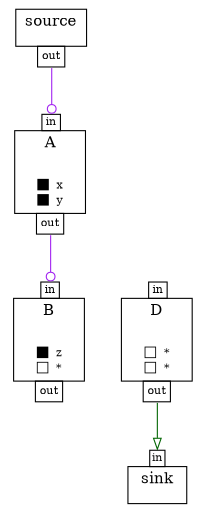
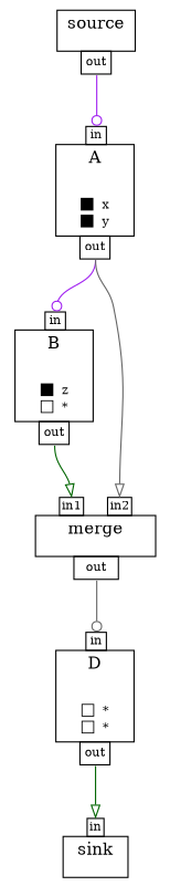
  digraph {
    rankdir=TB
    node [shape=plaintext]
    edge [arrowhead=odot fontsize=10 labelangle=45 labeldistance=2.0 tailport=out4 color=purple]
    n1 [label=< <TABLE BORDER="0" CELLBORDER="0" CELLSPACING="0" CELLPADDING="0"><TR><TD COLSPAN="1" BORDER="1" CELLPADDING="4">source<BR/><FONT POINT-SIZE="10">&nbsp;</FONT></TD></TR><TR><TD COLSPAN="1" BORDER="0"><TABLE BORDER="0" CELLBORDER="0" CELLSPACING="0" CELLPADDING="0"><TR><TD WIDTH="20"></TD><TD BORDER="1" CELLPADDING="3" PORT="out1"><FONT POINT-SIZE="10">out</FONT></TD><TD WIDTH="20"></TD></TR></TABLE></TD></TR></TABLE> >]
    n2 [label=< <TABLE BORDER="0" CELLBORDER="0" CELLSPACING="0" CELLPADDING="0"><TR><TD WIDTH="20"></TD><TD BORDER="1" CELLPADDING="1" PORT="in16"><FONT POINT-SIZE="10">in</FONT></TD><TD WIDTH="20"></TD></TR><TR><TD COLSPAN="3" BORDER="1" CELLPADDING="4">sink<BR/><FONT POINT-SIZE="10">&nbsp;</FONT></TD></TR></TABLE> >]
    n3 [label=< <TABLE BORDER="0" CELLBORDER="0" CELLSPACING="0" CELLPADDING="0"><TR><TD WIDTH="20"></TD><TD BORDER="1" CELLPADDING="1" PORT="in3"><FONT POINT-SIZE="10">in</FONT></TD><TD WIDTH="20"></TD></TR><TR><TD COLSPAN="3" BORDER="1" CELLPADDING="4">A<BR/><FONT POINT-SIZE="10">&nbsp;</FONT><BR/><BR/>&#x25A0; <FONT POINT-SIZE="10">x</FONT><BR/>&#x25A0; <FONT POINT-SIZE="10">y</FONT><BR/></TD></TR><TR><TD COLSPAN="3" BORDER="0"><TABLE BORDER="0" CELLBORDER="0" CELLSPACING="0" CELLPADDING="0"><TR><TD WIDTH="20"></TD><TD BORDER="1" CELLPADDING="3" PORT="out4"><FONT POINT-SIZE="10">out</FONT></TD><TD WIDTH="20"></TD></TR></TABLE></TD></TR></TABLE> >]
    n4 [label=< <TABLE BORDER="0" CELLBORDER="0" CELLSPACING="0" CELLPADDING="0"><TR><TD WIDTH="20"></TD><TD BORDER="1" CELLPADDING="1" PORT="in6"><FONT POINT-SIZE="10">in</FONT></TD><TD WIDTH="20"></TD></TR><TR><TD COLSPAN="3" BORDER="1" CELLPADDING="4">B<BR/><FONT POINT-SIZE="10">&nbsp;</FONT><BR/><BR/>&#x25A0; <FONT POINT-SIZE="10">z</FONT><BR/>&#x25A1; <FONT POINT-SIZE="10">*</FONT><BR/></TD></TR><TR><TD COLSPAN="3" BORDER="0"><TABLE BORDER="0" CELLBORDER="0" CELLSPACING="0" CELLPADDING="0"><TR><TD WIDTH="20"></TD><TD BORDER="1" CELLPADDING="3" PORT="out7"><FONT POINT-SIZE="10">out</FONT></TD><TD WIDTH="20"></TD></TR></TABLE></TD></TR></TABLE> >]
+   n5 [label=< <TABLE BORDER="0" CELLBORDER="0" CELLSPACING="0" CELLPADDING="0"><TR><TD WIDTH="20"></TD><TD BORDER="1" CELLPADDING="1" PORT="in9"><FONT POINT-SIZE="10">in1</FONT></TD><TD WIDTH="20"></TD><TD BORDER="1" CELLPADDING="1" PORT="in10"><FONT POINT-SIZE="10">in2</FONT></TD><TD WIDTH="20"></TD></TR><TR><TD COLSPAN="5" BORDER="1" CELLPADDING="4">merge<BR/><FONT POINT-SIZE="10">&nbsp;</FONT></TD></TR><TR><TD COLSPAN="5" BORDER="0"><TABLE BORDER="0" CELLBORDER="0" CELLSPACING="0" CELLPADDING="0"><TR><TD WIDTH="20"></TD><TD BORDER="1" CELLPADDING="3" PORT="out11"><FONT POINT-SIZE="10">out</FONT></TD><TD WIDTH="20"></TD></TR></TABLE></TD></TR></TABLE> >]
    n6 [label=< <TABLE BORDER="0" CELLBORDER="0" CELLSPACING="0" CELLPADDING="0"><TR><TD WIDTH="20"></TD><TD BORDER="1" CELLPADDING="1" PORT="in13"><FONT POINT-SIZE="10">in</FONT></TD><TD WIDTH="20"></TD></TR><TR><TD COLSPAN="3" BORDER="1" CELLPADDING="4">D<BR/><FONT POINT-SIZE="10">&nbsp;</FONT><BR/><BR/>&#x25A1; <FONT POINT-SIZE="10">*</FONT><BR/>&#x25A1; <FONT POINT-SIZE="10">*</FONT><BR/></TD></TR><TR><TD COLSPAN="3" BORDER="0"><TABLE BORDER="0" CELLBORDER="0" CELLSPACING="0" CELLPADDING="0"><TR><TD WIDTH="20"></TD><TD BORDER="1" CELLPADDING="3" PORT="out14"><FONT POINT-SIZE="10">out</FONT></TD><TD WIDTH="20"></TD></TR></TABLE></TD></TR></TABLE> >]
    subgraph sub_1 {
      rank=source
      n1
    }
    subgraph sub_2 {
      rank=sink
      n2
    }
    n1 -> n3 [headport=in3 tailport=out1]
    n3 -> n4 [headport=in6]
+   n3 -> n5 [arrowhead=onormal headport=in10 color=gray40]
+   n4 -> n5 [arrowhead=onormal headport=in9 tailport=out7 color=darkgreen]
+   n5 -> n6 [headport=in13 tailport=out11 color=gray40]
    n6 -> n2 [arrowhead=onormal headport=in16 tailport=out14 color=darkgreen]
  }
